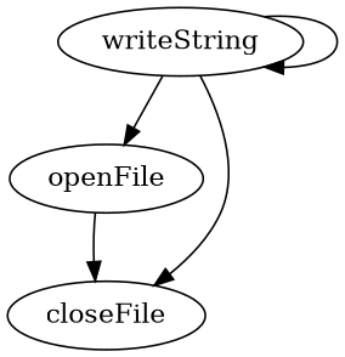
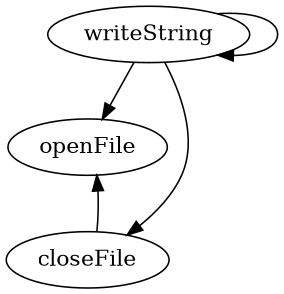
  digraph {
    n1 [label=openFile]
    n2 [label=closeFile]
    n3 [label=writeString]
-   n1 -> n2
+   n2 -> n1
    n3 -> n1
    n3 -> n2
    n3 -> n3
  }
